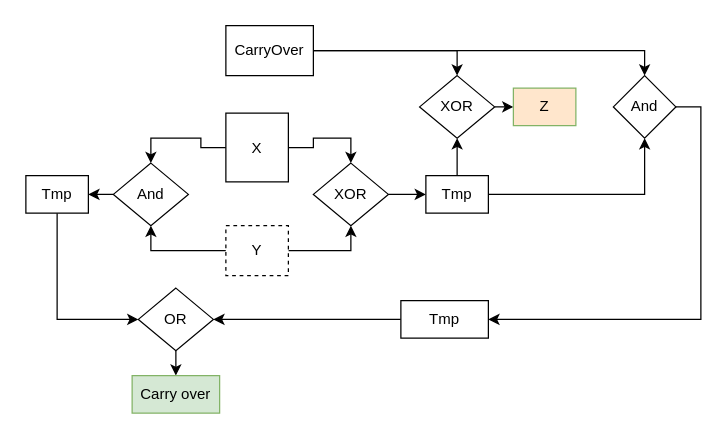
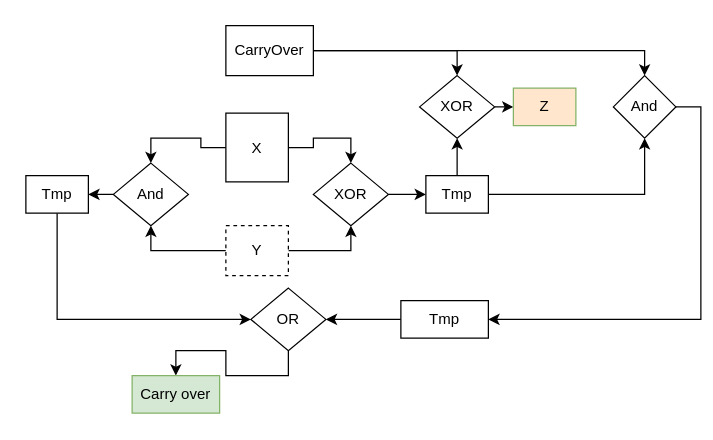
  <mxCell id="0" />
  <mxCell id="1" parent="0" />
  <mxCell id="2" style="edgeStyle=orthogonalEdgeStyle;rounded=0;orthogonalLoop=1;jettySize=auto;html=1;exitX=1;exitY=0.5;exitDx=0;exitDy=0;entryX=0.5;entryY=1;entryDx=0;entryDy=0;" parent="1" source="4" target="9" edge="1"><mxGeometry relative="1" as="geometry" /></mxCell>
  <mxCell id="3" style="edgeStyle=orthogonalEdgeStyle;rounded=0;orthogonalLoop=1;jettySize=auto;html=1;exitX=0;exitY=0.5;exitDx=0;exitDy=0;entryX=0.5;entryY=1;entryDx=0;entryDy=0;" parent="1" source="4" target="20" edge="1"><mxGeometry relative="1" as="geometry" /></mxCell>
  <mxCell id="4" value="Y" style="rounded=0;whiteSpace=wrap;html=1;dashed=1;" parent="1" vertex="1"><mxGeometry x="180" y="180" width="50" height="40" as="geometry" /></mxCell>
  <mxCell id="5" style="edgeStyle=orthogonalEdgeStyle;rounded=0;orthogonalLoop=1;jettySize=auto;html=1;exitX=1;exitY=0.5;exitDx=0;exitDy=0;entryX=0.5;entryY=0;entryDx=0;entryDy=0;" parent="1" source="7" target="9" edge="1"><mxGeometry relative="1" as="geometry" /></mxCell>
  <mxCell id="6" style="edgeStyle=orthogonalEdgeStyle;rounded=0;orthogonalLoop=1;jettySize=auto;html=1;exitX=0;exitY=0.5;exitDx=0;exitDy=0;entryX=0.5;entryY=0;entryDx=0;entryDy=0;" parent="1" source="7" target="20" edge="1"><mxGeometry relative="1" as="geometry" /></mxCell>
  <mxCell id="7" value="X" style="rounded=0;whiteSpace=wrap;html=1;" parent="1" vertex="1"><mxGeometry x="180" y="90" width="50" height="55" as="geometry" /></mxCell>
  <mxCell id="8" style="edgeStyle=orthogonalEdgeStyle;rounded=0;orthogonalLoop=1;jettySize=auto;html=1;exitX=1;exitY=0.5;exitDx=0;exitDy=0;entryX=0;entryY=0.5;entryDx=0;entryDy=0;" parent="1" source="9" target="12" edge="1"><mxGeometry relative="1" as="geometry" /></mxCell>
  <mxCell id="9" value="XOR" style="rhombus;whiteSpace=wrap;html=1;" parent="1" vertex="1"><mxGeometry x="250" y="130" width="60" height="50" as="geometry" /></mxCell>
  <mxCell id="10" style="edgeStyle=orthogonalEdgeStyle;rounded=0;orthogonalLoop=1;jettySize=auto;html=1;exitX=0.5;exitY=0;exitDx=0;exitDy=0;" parent="1" source="12" target="17" edge="1"><mxGeometry relative="1" as="geometry" /></mxCell>
  <mxCell id="11" style="edgeStyle=orthogonalEdgeStyle;rounded=0;orthogonalLoop=1;jettySize=auto;html=1;exitX=1;exitY=0.5;exitDx=0;exitDy=0;entryX=0.5;entryY=1;entryDx=0;entryDy=0;" parent="1" source="12" target="24" edge="1"><mxGeometry relative="1" as="geometry" /></mxCell>
  <mxCell id="12" value="Tmp" style="rounded=0;whiteSpace=wrap;html=1;" parent="1" vertex="1"><mxGeometry x="340" y="140" width="50" height="30" as="geometry" /></mxCell>
  <mxCell id="13" style="edgeStyle=orthogonalEdgeStyle;rounded=0;orthogonalLoop=1;jettySize=auto;html=1;exitX=1;exitY=0.5;exitDx=0;exitDy=0;entryX=0.5;entryY=0;entryDx=0;entryDy=0;" parent="1" source="15" target="17" edge="1"><mxGeometry relative="1" as="geometry" /></mxCell>
  <mxCell id="14" style="edgeStyle=orthogonalEdgeStyle;rounded=0;orthogonalLoop=1;jettySize=auto;html=1;exitX=1;exitY=0.5;exitDx=0;exitDy=0;entryX=0.5;entryY=0;entryDx=0;entryDy=0;" parent="1" source="15" target="24" edge="1"><mxGeometry relative="1" as="geometry" /></mxCell>
  <mxCell id="15" value="CarryOver" style="rounded=0;whiteSpace=wrap;html=1;" parent="1" vertex="1"><mxGeometry x="180" width="70" height="40" as="geometry" y="20" /></mxCell>
  <mxCell id="16" style="edgeStyle=orthogonalEdgeStyle;rounded=0;orthogonalLoop=1;jettySize=auto;html=1;exitX=1;exitY=0.5;exitDx=0;exitDy=0;entryX=0;entryY=0.5;entryDx=0;entryDy=0;" parent="1" source="17" target="18" edge="1"><mxGeometry relative="1" as="geometry" /></mxCell>
  <mxCell id="17" value="XOR" style="rhombus;whiteSpace=wrap;html=1;" parent="1" vertex="1"><mxGeometry x="335" y="60" width="60" height="50" as="geometry" /></mxCell>
  <mxCell id="18" value="Z" style="rounded=0;whiteSpace=wrap;html=1;fillColor=#ffe6cc;strokeColor=#82b366;" parent="1" vertex="1"><mxGeometry x="410" y="70" width="50" height="30" as="geometry" /></mxCell>
  <mxCell id="19" style="edgeStyle=orthogonalEdgeStyle;rounded=0;orthogonalLoop=1;jettySize=auto;html=1;exitX=0;exitY=0.5;exitDx=0;exitDy=0;entryX=1;entryY=0.5;entryDx=0;entryDy=0;" parent="1" source="20" target="22" edge="1"><mxGeometry relative="1" as="geometry" /></mxCell>
  <mxCell id="20" value="And" style="rhombus;whiteSpace=wrap;html=1;" parent="1" vertex="1"><mxGeometry x="90" y="130" width="60" height="50" as="geometry" /></mxCell>
  <mxCell id="21" style="edgeStyle=orthogonalEdgeStyle;rounded=0;orthogonalLoop=1;jettySize=auto;html=1;exitX=0.5;exitY=1;exitDx=0;exitDy=0;entryX=0;entryY=0.5;entryDx=0;entryDy=0;" parent="1" source="22" target="28" edge="1"><mxGeometry relative="1" as="geometry" /></mxCell>
  <mxCell id="22" value="Tmp" style="rounded=0;whiteSpace=wrap;html=1;" parent="1" vertex="1"><mxGeometry x="20" y="140" width="50" height="30" as="geometry" /></mxCell>
  <mxCell id="23" style="edgeStyle=orthogonalEdgeStyle;rounded=0;orthogonalLoop=1;jettySize=auto;html=1;exitX=1;exitY=0.5;exitDx=0;exitDy=0;entryX=1;entryY=0.5;entryDx=0;entryDy=0;" parent="1" source="24" target="26" edge="1"><mxGeometry relative="1" as="geometry" /></mxCell>
  <mxCell id="24" value="And" style="rhombus;whiteSpace=wrap;html=1;" parent="1" vertex="1"><mxGeometry x="490" y="60" width="50" height="50" as="geometry" /></mxCell>
  <mxCell id="25" style="edgeStyle=orthogonalEdgeStyle;rounded=0;orthogonalLoop=1;jettySize=auto;html=1;exitX=0;exitY=0.5;exitDx=0;exitDy=0;" parent="1" source="26" target="28" edge="1"><mxGeometry relative="1" as="geometry" /></mxCell>
  <mxCell id="26" value="Tmp" style="rounded=0;whiteSpace=wrap;html=1;" parent="1" vertex="1"><mxGeometry x="320" y="240" width="70" height="30" as="geometry" /></mxCell>
  <mxCell id="27" style="edgeStyle=orthogonalEdgeStyle;rounded=0;orthogonalLoop=1;jettySize=auto;html=1;exitX=0.5;exitY=1;exitDx=0;exitDy=0;entryX=0.5;entryY=0;entryDx=0;entryDy=0;" parent="1" source="28" target="29" edge="1"><mxGeometry relative="1" as="geometry" /></mxCell>
- <mxCell id="28" value="OR" style="rhombus;whiteSpace=wrap;html=1;" parent="1" vertex="1"><mxGeometry x="110" y="230" width="60" height="50" as="geometry" /></mxCell>
+ <mxCell id="28" value="OR" style="rhombus;whiteSpace=wrap;html=1;" parent="1" vertex="1"><mxGeometry x="200" y="230" width="60" height="50" as="geometry" /></mxCell>
  <mxCell id="29" value="Carry over" style="rounded=0;whiteSpace=wrap;html=1;fillColor=#d5e8d4;strokeColor=#82b366;" parent="1" vertex="1"><mxGeometry x="105" y="300" width="70" height="30" as="geometry" /></mxCell>
